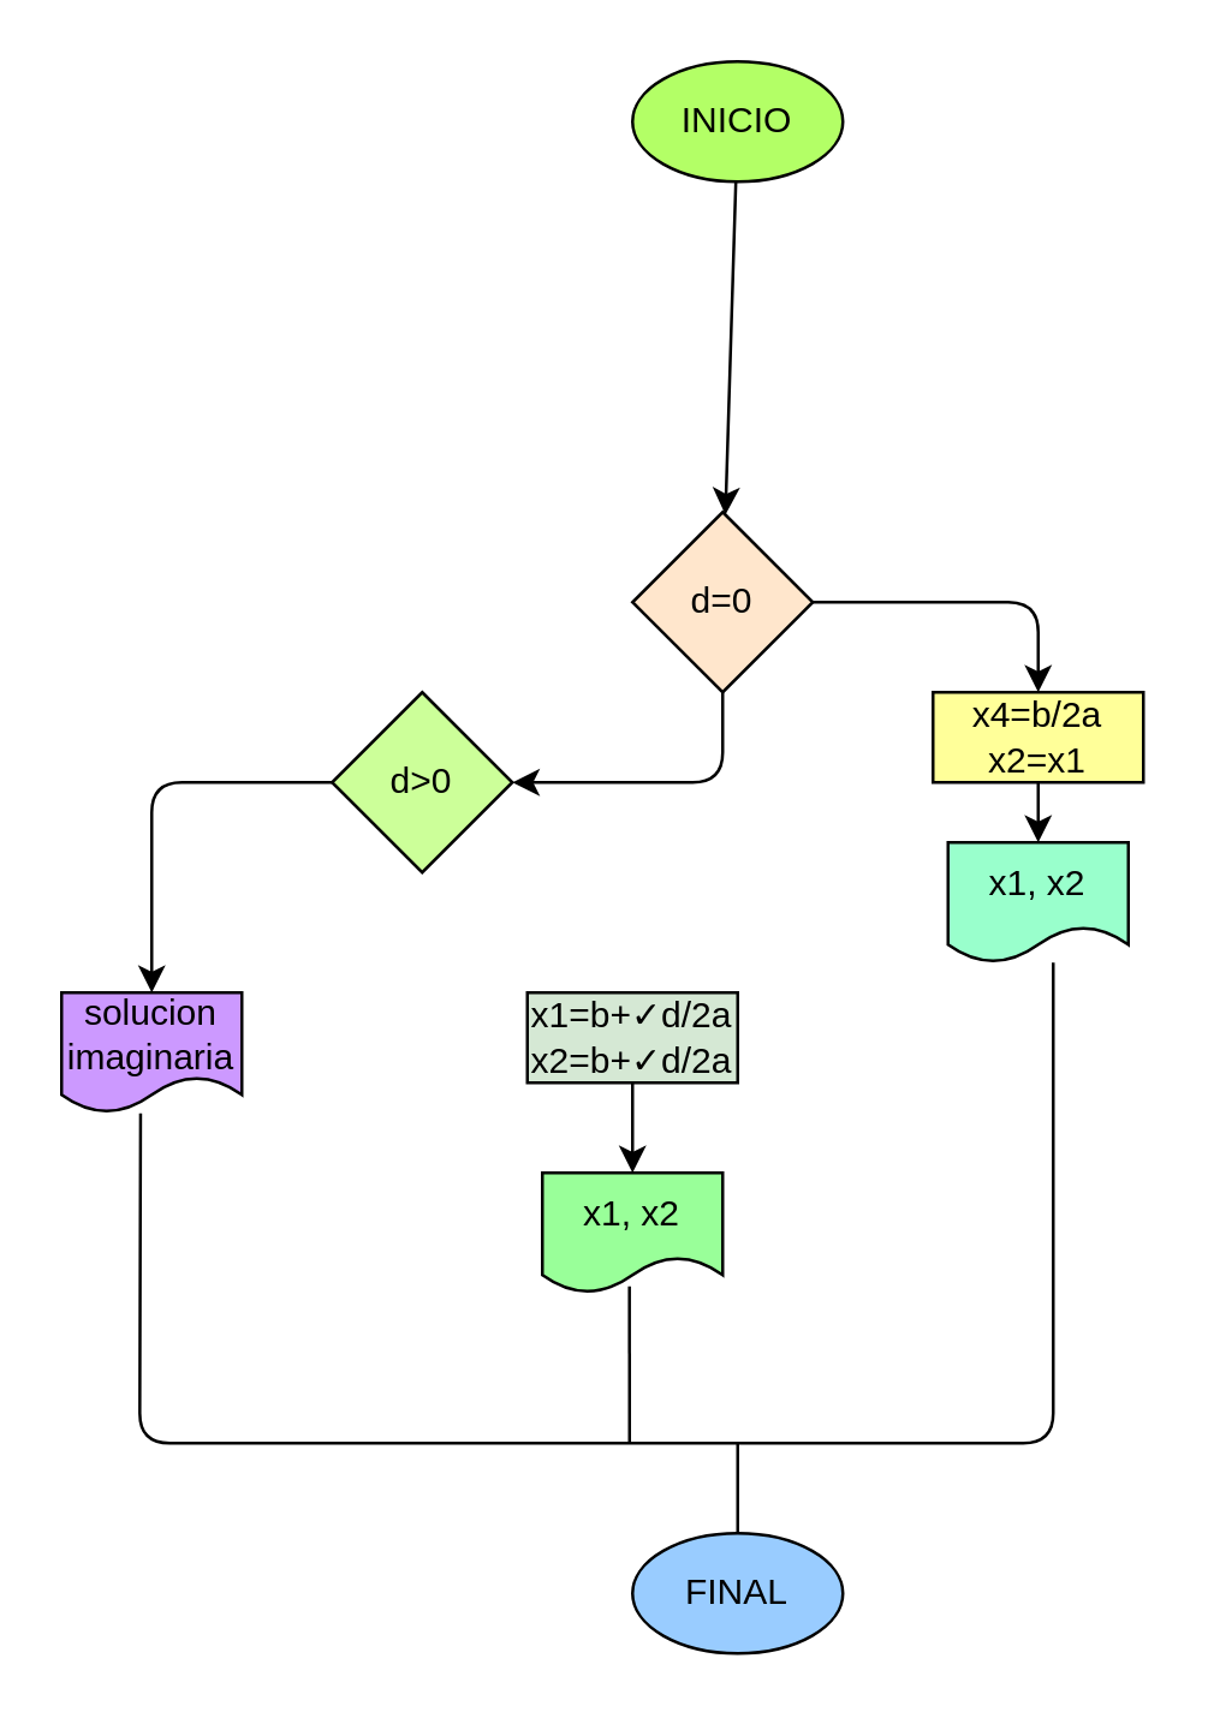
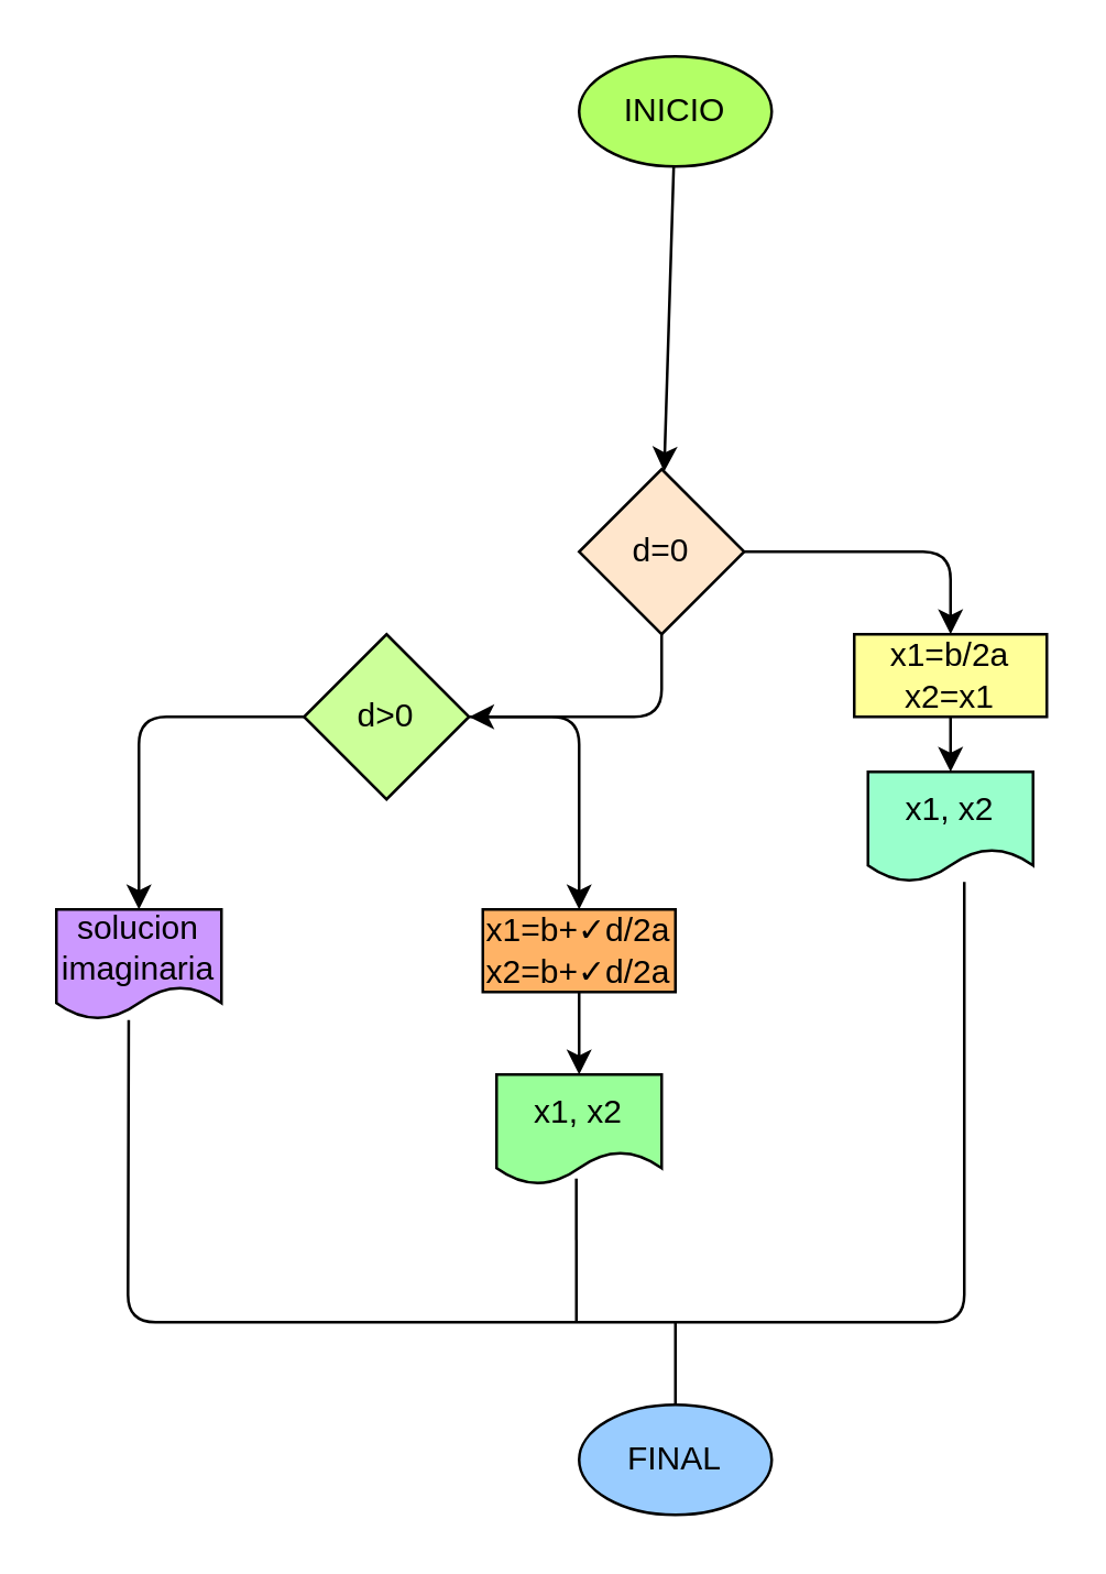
  <mxCell id="0" />
  <mxCell id="1" parent="0" />
  <mxCell id="2" value="" style="edgeStyle=none;html=1;" edge="1" parent="1" source="3" target="6"><mxGeometry relative="1" as="geometry" /></mxCell>
  <mxCell id="3" value="&lt;font color=&quot;#000000&quot;&gt;INICIO&lt;/font&gt;" style="ellipse;whiteSpace=wrap;html=1;fillColor=#B3FF66;" vertex="1" parent="1"><mxGeometry x="210" y="20" width="70" height="40" as="geometry" /></mxCell>
  <mxCell id="4" style="edgeStyle=orthogonalEdgeStyle;html=1;exitX=1;exitY=0.5;exitDx=0;exitDy=0;entryX=0.5;entryY=0;entryDx=0;entryDy=0;" edge="1" parent="1" source="6" target="8"><mxGeometry relative="1" as="geometry" /></mxCell>
  <mxCell id="5" style="edgeStyle=orthogonalEdgeStyle;html=1;exitX=0.5;exitY=1;exitDx=0;exitDy=0;" edge="1" parent="1" source="6" target="11"><mxGeometry relative="1" as="geometry" /></mxCell>
  <mxCell id="6" value="&lt;font color=&quot;#000000&quot;&gt;d=0&lt;/font&gt;" style="rhombus;whiteSpace=wrap;html=1;fillColor=#FFE6CC;" vertex="1" parent="1"><mxGeometry x="210" y="170" width="60" height="60" as="geometry" /></mxCell>
  <mxCell id="7" value="" style="edgeStyle=orthogonalEdgeStyle;html=1;" edge="1" parent="1" source="8" target="12"><mxGeometry relative="1" as="geometry" /></mxCell>
- <mxCell id="8" value="&lt;font color=&quot;#000000&quot;&gt;x4=b/2a&lt;br&gt;x2=x1&lt;/font&gt;" style="rounded=0;whiteSpace=wrap;html=1;fillColor=#FFFF99;" vertex="1" parent="1"><mxGeometry x="310" y="230" width="70" height="30" as="geometry" /></mxCell>
+ <mxCell id="8" value="&lt;font color=&quot;#000000&quot;&gt;x1=b/2a&lt;br&gt;x2=x1&lt;/font&gt;" style="rounded=0;whiteSpace=wrap;html=1;fillColor=#FFFF99;" vertex="1" parent="1"><mxGeometry x="310" y="230" width="70" height="30" as="geometry" /></mxCell>
+ <mxCell id="9" style="edgeStyle=orthogonalEdgeStyle;html=1;exitX=1;exitY=0.5;exitDx=0;exitDy=0;" edge="1" parent="1" source="11" target="16"><mxGeometry relative="1" as="geometry" /></mxCell>
  <mxCell id="10" style="edgeStyle=orthogonalEdgeStyle;html=1;exitX=0;exitY=0.5;exitDx=0;exitDy=0;entryX=0.5;entryY=0;entryDx=0;entryDy=0;" edge="1" parent="1" source="11" target="14"><mxGeometry relative="1" as="geometry" /></mxCell>
  <mxCell id="11" value="&lt;font color=&quot;#000000&quot;&gt;d&amp;gt;0&lt;/font&gt;" style="rhombus;whiteSpace=wrap;html=1;fillColor=#CCFF99;" vertex="1" parent="1"><mxGeometry x="110" y="230" width="60" height="60" as="geometry" /></mxCell>
  <mxCell id="12" value="&lt;font color=&quot;#000000&quot;&gt;x1, x2&lt;/font&gt;" style="shape=document;whiteSpace=wrap;html=1;boundedLbl=1;fillColor=#99FFCC;" vertex="1" parent="1"><mxGeometry x="315" y="280" width="60" height="40" as="geometry" /></mxCell>
  <mxCell id="13" value="&lt;font color=&quot;#000000&quot;&gt;x1, x2&lt;/font&gt;" style="shape=document;whiteSpace=wrap;html=1;boundedLbl=1;fillColor=#99FF99;" vertex="1" parent="1"><mxGeometry x="180" y="390" width="60" height="40" as="geometry" /></mxCell>
  <mxCell id="14" value="&lt;font color=&quot;#000000&quot;&gt;solucion&lt;br&gt;imaginaria&lt;/font&gt;" style="shape=document;whiteSpace=wrap;html=1;boundedLbl=1;fillColor=#CC99FF;" vertex="1" parent="1"><mxGeometry x="20" y="330" width="60" height="40" as="geometry" /></mxCell>
  <mxCell id="15" value="" style="edgeStyle=orthogonalEdgeStyle;html=1;" edge="1" parent="1" source="16" target="13"><mxGeometry relative="1" as="geometry" /></mxCell>
- <mxCell id="16" value="&lt;font color=&quot;#000000&quot;&gt;x1=b+✓d/2a&lt;br&gt;x2=b+✓d/2a&lt;/font&gt;" style="rounded=0;whiteSpace=wrap;html=1;fillColor=#d5e8d4;" vertex="1" parent="1"><mxGeometry x="175" y="330" width="70" height="30" as="geometry" /></mxCell>
+ <mxCell id="16" value="&lt;font color=&quot;#000000&quot;&gt;x1=b+✓d/2a&lt;br&gt;x2=b+✓d/2a&lt;/font&gt;" style="rounded=0;whiteSpace=wrap;html=1;fillColor=#FFB366;" vertex="1" parent="1"><mxGeometry x="175" y="330" width="70" height="30" as="geometry" /></mxCell>
  <mxCell id="17" value="&lt;font color=&quot;#000000&quot;&gt;FINAL&lt;/font&gt;" style="ellipse;whiteSpace=wrap;html=1;fillColor=#99CCFF;" vertex="1" parent="1"><mxGeometry x="210" y="510" width="70" height="40" as="geometry" /></mxCell>
  <mxCell id="18" value="" style="endArrow=none;html=1;exitX=0.438;exitY=1.004;exitDx=0;exitDy=0;exitPerimeter=0;" edge="1" parent="1" source="14"><mxGeometry width="50" height="50" relative="1" as="geometry"><mxPoint x="110" y="430" as="sourcePoint" /><mxPoint x="350" y="320" as="targetPoint" /><Array as="points"><mxPoint x="46" y="480" /><mxPoint x="350" y="480" /><mxPoint x="350" y="410" /></Array></mxGeometry></mxCell>
  <mxCell id="19" value="" style="endArrow=none;html=1;entryX=0.483;entryY=0.945;entryDx=0;entryDy=0;entryPerimeter=0;" edge="1" parent="1" target="13"><mxGeometry width="50" height="50" relative="1" as="geometry"><mxPoint x="209" y="480" as="sourcePoint" /><mxPoint x="230" y="380" as="targetPoint" /></mxGeometry></mxCell>
  <mxCell id="20" value="" style="endArrow=none;html=1;exitX=0.5;exitY=0;exitDx=0;exitDy=0;" edge="1" parent="1" source="17"><mxGeometry width="50" height="50" relative="1" as="geometry"><mxPoint x="180" y="430" as="sourcePoint" /><mxPoint x="245" y="480" as="targetPoint" /></mxGeometry></mxCell>
